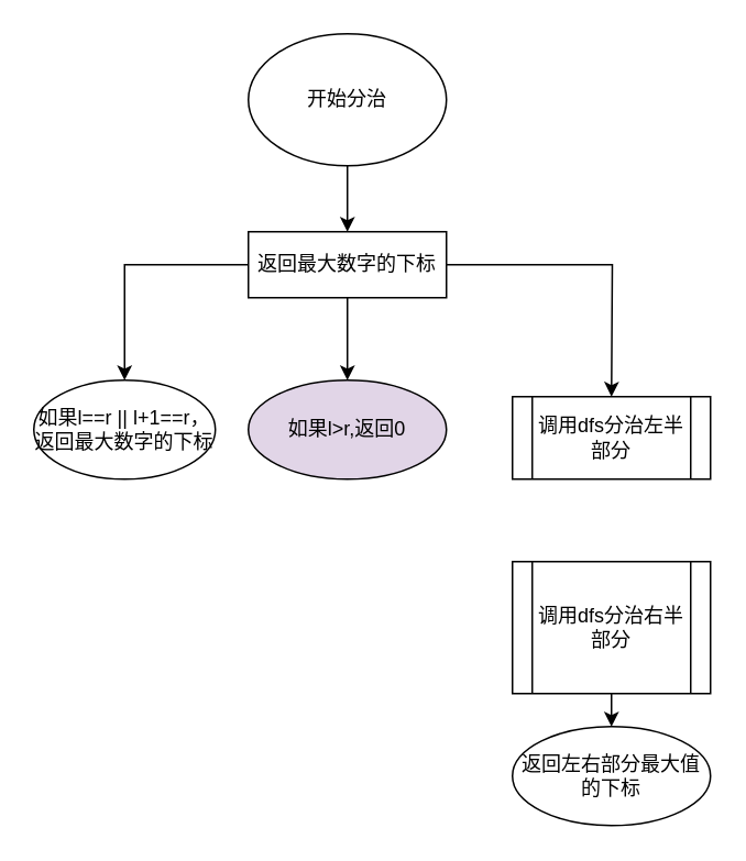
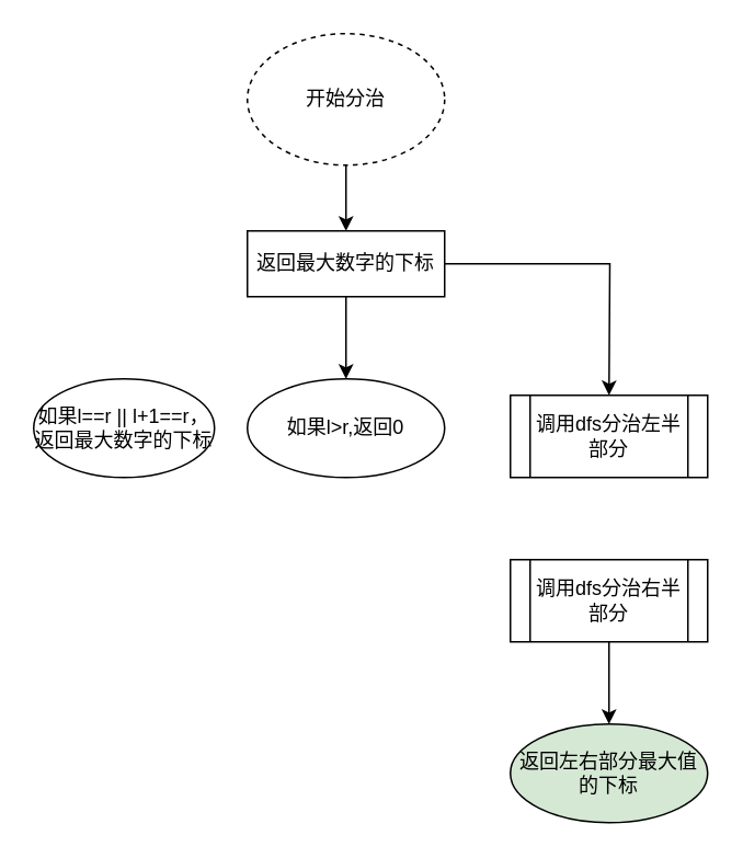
  <mxCell id="0" />
  <mxCell id="1" parent="0" />
  <mxCell id="2" style="edgeStyle=orthogonalEdgeStyle;rounded=0;orthogonalLoop=1;jettySize=auto;html=1;" edge="1" parent="1" source="3"><mxGeometry relative="1" as="geometry"><mxPoint x="210" y="140" as="targetPoint" /></mxGeometry></mxCell>
- <mxCell id="3" value="开始分治" style="ellipse;whiteSpace=wrap;html=1;" vertex="1" parent="1"><mxGeometry x="150" y="20" width="120" height="80" as="geometry" /></mxCell>
+ <mxCell id="3" value="开始分治" style="ellipse;whiteSpace=wrap;html=1;dashed=1;" vertex="1" parent="1"><mxGeometry x="150" y="20" width="120" height="80" as="geometry" /></mxCell>
  <mxCell id="4" style="edgeStyle=orthogonalEdgeStyle;rounded=0;orthogonalLoop=1;jettySize=auto;html=1;" edge="1" parent="1" source="7"><mxGeometry relative="1" as="geometry"><mxPoint x="210" y="230" as="targetPoint" /></mxGeometry></mxCell>
- <mxCell id="5" style="edgeStyle=orthogonalEdgeStyle;rounded=0;orthogonalLoop=1;jettySize=auto;html=1;" edge="1" parent="1" source="7" target="9"><mxGeometry relative="1" as="geometry"><mxPoint x="50" y="230" as="targetPoint" /></mxGeometry></mxCell>
  <mxCell id="6" style="edgeStyle=orthogonalEdgeStyle;rounded=0;orthogonalLoop=1;jettySize=auto;html=1;" edge="1" parent="1" source="7"><mxGeometry relative="1" as="geometry"><mxPoint x="370" y="240" as="targetPoint" /></mxGeometry></mxCell>
  <mxCell id="7" value="返回最大数字的下标" style="rounded=0;whiteSpace=wrap;html=1;" vertex="1" parent="1"><mxGeometry x="150" y="140" width="120" height="40" as="geometry" /></mxCell>
- <mxCell id="8" value="如果l&amp;gt;r,返回0" style="ellipse;whiteSpace=wrap;html=1;fillColor=#e1d5e7;" vertex="1" parent="1"><mxGeometry x="150" y="230" width="120" height="60" as="geometry" /></mxCell>
+ <mxCell id="8" value="如果l&amp;gt;r,返回0" style="ellipse;whiteSpace=wrap;html=1;" vertex="1" parent="1"><mxGeometry x="150" y="230" width="120" height="60" as="geometry" /></mxCell>
  <mxCell id="9" value="如果l==r || l+1==r，返回最大数字的下标" style="ellipse;whiteSpace=wrap;html=1;" vertex="1" parent="1"><mxGeometry x="20" y="230" width="110" height="60" as="geometry" /></mxCell>
  <mxCell id="10" value="调用dfs分治左半部分" style="shape=process;whiteSpace=wrap;html=1;backgroundOutline=1;" vertex="1" parent="1"><mxGeometry x="310" y="240" width="120" height="50" as="geometry" /></mxCell>
  <mxCell id="11" style="edgeStyle=orthogonalEdgeStyle;rounded=0;orthogonalLoop=1;jettySize=auto;html=1;" edge="1" parent="1" source="12"><mxGeometry relative="1" as="geometry"><mxPoint x="370" y="440" as="targetPoint" /></mxGeometry></mxCell>
- <mxCell id="12" value="调用dfs分治右半部分" style="shape=process;whiteSpace=wrap;html=1;backgroundOutline=1;" vertex="1" parent="1"><mxGeometry x="310" y="340" width="120" height="80" as="geometry" /></mxCell>
- <mxCell id="13" value="返回左右部分最大值的下标" style="ellipse;whiteSpace=wrap;html=1;" vertex="1" parent="1"><mxGeometry x="310" y="440" width="120" height="60" as="geometry" /></mxCell>
+ <mxCell id="12" value="调用dfs分治右半部分" style="shape=process;whiteSpace=wrap;html=1;backgroundOutline=1;" vertex="1" parent="1"><mxGeometry x="310" y="340" width="120" height="50" as="geometry" /></mxCell>
+ <mxCell id="13" value="返回左右部分最大值的下标" style="ellipse;whiteSpace=wrap;html=1;fillColor=#d5e8d4;" vertex="1" parent="1"><mxGeometry x="310" y="440" width="120" height="60" as="geometry" /></mxCell>
